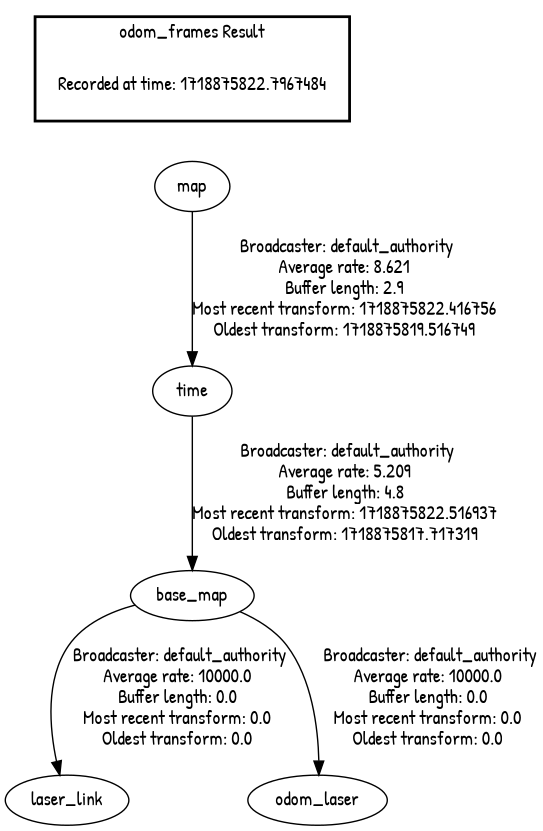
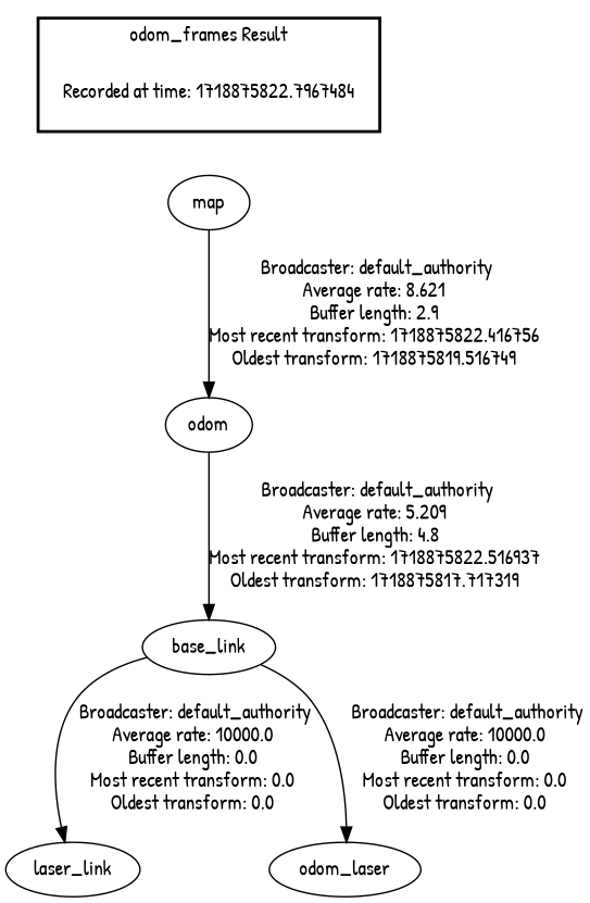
  digraph {
    fontname="Patrick Hand"
    node [fontname="Patrick Hand"]
    edge [fontname="Patrick Hand"]
    "Recorded at time: 1718875822.7967484" [shape=plaintext]
    map
-   base_link [label=base_map]
+   base_link
    laser_link
    n5 [label=odom_laser]
-   odom [label=time]
+   odom
    subgraph cluster_1 {
      color=black
      label="odom_frames Result"
      style=bold
      "Recorded at time: 1718875822.7967484"
    }
    "Recorded at time: 1718875822.7967484" -> map [style=invis]
    map -> odom [label=" Broadcaster: default_authority\nAverage rate: 8.621\nBuffer length: 2.9\nMost recent transform: 1718875822.416756\nOldest transform: 1718875819.516749\n"]
    base_link -> laser_link [label=" Broadcaster: default_authority\nAverage rate: 10000.0\nBuffer length: 0.0\nMost recent transform: 0.0\nOldest transform: 0.0\n"]
    base_link -> n5 [label=" Broadcaster: default_authority\nAverage rate: 10000.0\nBuffer length: 0.0\nMost recent transform: 0.0\nOldest transform: 0.0\n"]
    odom -> base_link [label=" Broadcaster: default_authority\nAverage rate: 5.209\nBuffer length: 4.8\nMost recent transform: 1718875822.516937\nOldest transform: 1718875817.717319\n"]
  }
